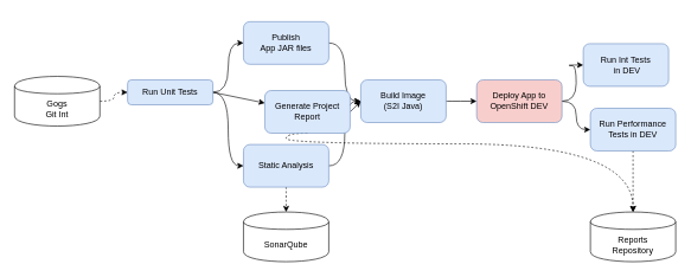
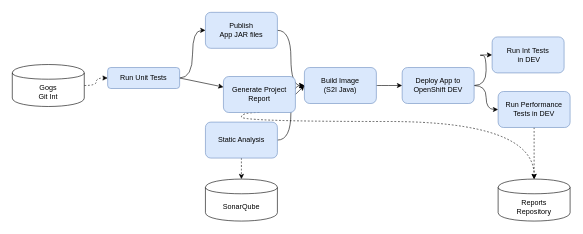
  <mxCell id="0" />
  <mxCell id="1" parent="0" />
  <mxCell id="2" style="edgeStyle=orthogonalEdgeStyle;rounded=0;orthogonalLoop=1;jettySize=auto;html=1;exitX=1;exitY=0.5;exitDx=0;exitDy=0;entryX=0;entryY=0.5;entryDx=0;entryDy=0;elbow=vertical;curved=1;" parent="1" source="5" target="9" edge="1"><mxGeometry relative="1" as="geometry" /></mxCell>
- <mxCell id="3" style="edgeStyle=orthogonalEdgeStyle;curved=1;rounded=0;orthogonalLoop=1;jettySize=auto;html=1;exitX=1;exitY=0.5;exitDx=0;exitDy=0;entryX=0;entryY=0.5;entryDx=0;entryDy=0;" parent="1" source="5" target="12" edge="1"><mxGeometry relative="1" as="geometry" /></mxCell>
  <mxCell id="4" style="edgeStyle=none;rounded=0;orthogonalLoop=1;jettySize=auto;html=1;exitX=1;exitY=0.5;exitDx=0;exitDy=0;" edge="1" parent="1" source="5" target="21"><mxGeometry relative="1" as="geometry" /></mxCell>
  <mxCell id="5" value="Run Unit Tests" style="rounded=1;whiteSpace=wrap;html=1;fillColor=#dae8fc;strokeColor=#6c8ebf;" parent="1" vertex="1"><mxGeometry x="179" y="112" width="120" height="35" as="geometry" /></mxCell>
  <mxCell id="6" style="edgeStyle=orthogonalEdgeStyle;curved=1;rounded=0;orthogonalLoop=1;jettySize=auto;html=1;exitX=1;exitY=0.5;exitDx=0;exitDy=0;entryX=0;entryY=0.5;entryDx=0;entryDy=0;dashed=1;" parent="1" target="5" edge="1" source="7"><mxGeometry relative="1" as="geometry"><mxPoint x="107" y="142" as="sourcePoint" /><mxPoint x="157" y="142" as="targetPoint" /></mxGeometry></mxCell>
  <mxCell id="7" value="Gogs &lt;br&gt;Git Int" style="shape=cylinder;whiteSpace=wrap;html=1;boundedLbl=1;backgroundOutline=1;" parent="1" vertex="1"><mxGeometry x="20" y="107" width="120" height="70" as="geometry" /></mxCell>
  <mxCell id="8" style="edgeStyle=orthogonalEdgeStyle;curved=1;rounded=0;orthogonalLoop=1;jettySize=auto;html=1;exitX=1;exitY=0.5;exitDx=0;exitDy=0;entryX=0;entryY=0.5;entryDx=0;entryDy=0;" parent="1" source="9" target="15" edge="1"><mxGeometry relative="1" as="geometry" /></mxCell>
- <mxCell id="9" value="Publish &lt;br&gt;App JAR files" style="rounded=1;whiteSpace=wrap;html=1;fillColor=#dae8fc;strokeColor=#6c8ebf;" parent="1" vertex="1"><mxGeometry x="342" y="30" width="120" height="60" as="geometry" /></mxCell>
+ <mxCell id="9" value="Publish &lt;br&gt;App JAR files" style="rounded=1;whiteSpace=wrap;html=1;fillColor=#dae8fc;strokeColor=#6c8ebf;" parent="1" vertex="1"><mxGeometry x="342" y="20" width="120" height="60" as="geometry" /></mxCell>
  <mxCell id="10" style="edgeStyle=orthogonalEdgeStyle;curved=1;rounded=0;orthogonalLoop=1;jettySize=auto;html=1;exitX=0.5;exitY=1;exitDx=0;exitDy=0;entryX=0.5;entryY=0;entryDx=0;entryDy=0;dashed=1;" parent="1" edge="1"><mxGeometry relative="1" as="geometry"><mxPoint x="402" y="263" as="sourcePoint" /><mxPoint x="402" y="298" as="targetPoint" /></mxGeometry></mxCell>
  <mxCell id="11" style="edgeStyle=orthogonalEdgeStyle;curved=1;rounded=0;orthogonalLoop=1;jettySize=auto;html=1;exitX=1;exitY=0.5;exitDx=0;exitDy=0;entryX=0;entryY=0.5;entryDx=0;entryDy=0;" parent="1" source="12" target="15" edge="1"><mxGeometry relative="1" as="geometry"><mxPoint x="490" y="202" as="targetPoint" /></mxGeometry></mxCell>
  <mxCell id="12" value="Static Analysis" style="rounded=1;whiteSpace=wrap;html=1;fillColor=#dae8fc;strokeColor=#6c8ebf;" parent="1" vertex="1"><mxGeometry x="342" y="203" width="120" height="60" as="geometry" /></mxCell>
  <mxCell id="13" value="SonarQube" style="shape=cylinder;whiteSpace=wrap;html=1;boundedLbl=1;backgroundOutline=1;" parent="1" vertex="1"><mxGeometry x="342" y="298" width="120" height="70" as="geometry" /></mxCell>
  <mxCell id="14" style="edgeStyle=orthogonalEdgeStyle;curved=1;rounded=0;orthogonalLoop=1;jettySize=auto;html=1;exitX=1;exitY=0.5;exitDx=0;exitDy=0;" parent="1" source="15" target="18" edge="1"><mxGeometry relative="1" as="geometry" /></mxCell>
  <mxCell id="15" value="Build Image&lt;br&gt;(S2I Java)" style="rounded=1;whiteSpace=wrap;html=1;fillColor=#dae8fc;strokeColor=#6c8ebf;" parent="1" vertex="1"><mxGeometry x="507" y="112" width="120" height="60" as="geometry" /></mxCell>
  <mxCell id="16" style="edgeStyle=orthogonalEdgeStyle;curved=1;rounded=0;orthogonalLoop=1;jettySize=auto;html=1;exitX=1;exitY=0.5;exitDx=0;exitDy=0;entryX=0;entryY=0.5;entryDx=0;entryDy=0;" edge="1" parent="1" source="18" target="22"><mxGeometry relative="1" as="geometry" /></mxCell>
  <mxCell id="17" style="edgeStyle=orthogonalEdgeStyle;curved=1;rounded=0;orthogonalLoop=1;jettySize=auto;html=1;exitX=1;exitY=0.5;exitDx=0;exitDy=0;entryX=0;entryY=0.5;entryDx=0;entryDy=0;" edge="1" parent="1" source="18" target="24"><mxGeometry relative="1" as="geometry" /></mxCell>
- <mxCell id="18" value="Deploy App to OpenShift DEV" style="rounded=1;whiteSpace=wrap;html=1;fillColor=#f8cecc;strokeColor=#6c8ebf;" parent="1" vertex="1"><mxGeometry x="670" y="112" width="120" height="60" as="geometry" /></mxCell>
+ <mxCell id="18" value="Deploy App to OpenShift DEV" style="rounded=1;whiteSpace=wrap;html=1;fillColor=#dae8fc;strokeColor=#6c8ebf;" parent="1" vertex="1"><mxGeometry x="670" y="112" width="120" height="60" as="geometry" /></mxCell>
  <mxCell id="19" style="edgeStyle=none;rounded=0;orthogonalLoop=1;jettySize=auto;html=1;exitX=1;exitY=0.5;exitDx=0;exitDy=0;entryX=0;entryY=0.5;entryDx=0;entryDy=0;" edge="1" parent="1" source="21" target="15"><mxGeometry relative="1" as="geometry"><mxPoint x="500" y="142" as="targetPoint" /></mxGeometry></mxCell>
  <mxCell id="20" style="edgeStyle=orthogonalEdgeStyle;curved=1;rounded=0;orthogonalLoop=1;jettySize=auto;html=1;exitX=0.5;exitY=1;exitDx=0;exitDy=0;entryX=0.5;entryY=0;entryDx=0;entryDy=0;dashed=1;" edge="1" parent="1" source="21" target="25"><mxGeometry relative="1" as="geometry"><Array as="points"><mxPoint x="402" y="202" /><mxPoint x="890" y="202" /></Array></mxGeometry></mxCell>
  <mxCell id="21" value="Generate Project Report" style="rounded=1;whiteSpace=wrap;html=1;fillColor=#dae8fc;strokeColor=#6c8ebf;" vertex="1" parent="1"><mxGeometry x="372" y="127" width="120" height="60" as="geometry" /></mxCell>
  <mxCell id="22" value="Run Int Tests&lt;br&gt;&amp;nbsp;in DEV" style="rounded=1;whiteSpace=wrap;html=1;fillColor=#dae8fc;strokeColor=#6c8ebf;" vertex="1" parent="1"><mxGeometry x="820" y="61" width="120" height="60" as="geometry" /></mxCell>
  <mxCell id="23" style="edgeStyle=orthogonalEdgeStyle;curved=1;rounded=0;orthogonalLoop=1;jettySize=auto;html=1;exitX=0.5;exitY=1;exitDx=0;exitDy=0;entryX=0.5;entryY=0;entryDx=0;entryDy=0;dashed=1;" edge="1" parent="1" source="24" target="25"><mxGeometry relative="1" as="geometry" /></mxCell>
  <mxCell id="24" value="Run Performance Tests in DEV" style="rounded=1;whiteSpace=wrap;html=1;fillColor=#dae8fc;strokeColor=#6c8ebf;" vertex="1" parent="1"><mxGeometry x="830" y="152" width="120" height="60" as="geometry" /></mxCell>
  <mxCell id="25" value="Reports &lt;br&gt;Repository" style="shape=cylinder;whiteSpace=wrap;html=1;boundedLbl=1;backgroundOutline=1;" vertex="1" parent="1"><mxGeometry x="830" y="298" width="120" height="70" as="geometry" /></mxCell>
